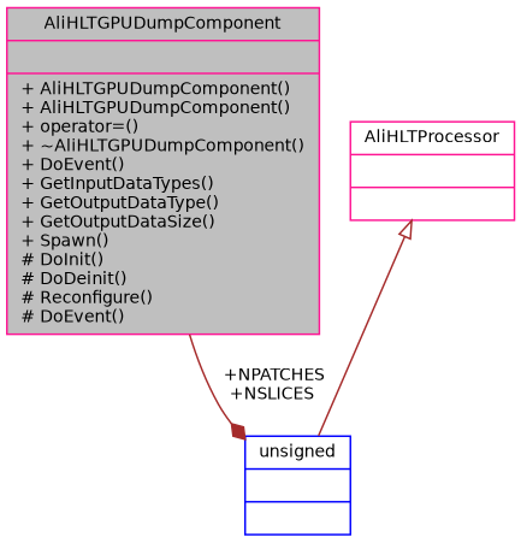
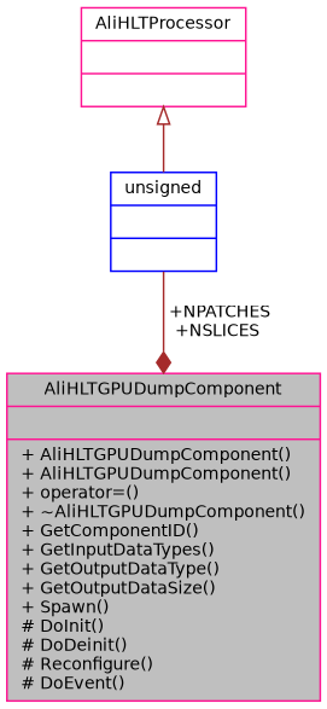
  digraph {
    node [color=deeppink fontname=Helvetica fontsize=10 shape=record]
    edge [color=brown fontname=Helvetica fontsize=10 labelfontname=Helvetica labelfontsize=10 style=solid]
-   n1 [fillcolor=grey75 fontcolor=black height=0.2 label="{AliHLTGPUDumpComponent\n||+ AliHLTGPUDumpComponent()\l+ AliHLTGPUDumpComponent()\l+ operator=()\l+ ~AliHLTGPUDumpComponent()\l+ DoEvent()\l+ GetInputDataTypes()\l+ GetOutputDataType()\l+ GetOutputDataSize()\l+ Spawn()\l# DoInit()\l# DoDeinit()\l# Reconfigure()\l# DoEvent()\l}" style=filled width=0.4]
+   n1 [fillcolor=grey75 fontcolor=black height=0.2 label="{AliHLTGPUDumpComponent\n||+ AliHLTGPUDumpComponent()\l+ AliHLTGPUDumpComponent()\l+ operator=()\l+ ~AliHLTGPUDumpComponent()\l+ GetComponentID()\l+ GetInputDataTypes()\l+ GetOutputDataType()\l+ GetOutputDataSize()\l+ Spawn()\l# DoInit()\l# DoDeinit()\l# Reconfigure()\l# DoEvent()\l}" style=filled width=0.4]
    n2 [height=0.2 label="{AliHLTProcessor\n||}" width=0.4]
    n3 [color=blue height=0.2 label="{unsigned\n||}" width=0.4]
    n2 -> n3 [arrowtail=onormal dir=back]
-   n1 -> n3 [arrowhead=diamond label=" +NPATCHES\n+NSLICES"]
+   n3 -> n1 [arrowhead=diamond label=" +NPATCHES\n+NSLICES"]
  }
